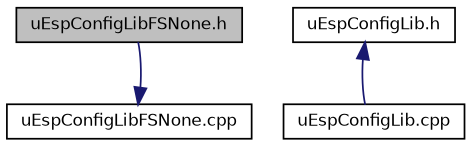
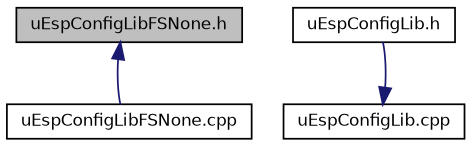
  digraph {
    node [color=black fillcolor=white fontname=Helvetica fontsize=10 shape=record style=filled]
    edge [color=midnightblue dir=back fontname=Helvetica fontsize=10 labelfontname=Helvetica labelfontsize=10 style=solid]
    n1 [fillcolor=grey75 fontcolor=black height=0.2 label="uEspConfigLibFSNone.h" width=0.4]
    n2 [height=0.2 label="uEspConfigLibFSNone.cpp" width=0.4]
    n3 [height=0.2 label="uEspConfigLib.h" width=0.4]
    n4 [height=0.2 label="uEspConfigLib.cpp" width=0.4]
-   n2 -> n1
-   n3 -> n4
+   n1 -> n2
+   n4 -> n3
  }
